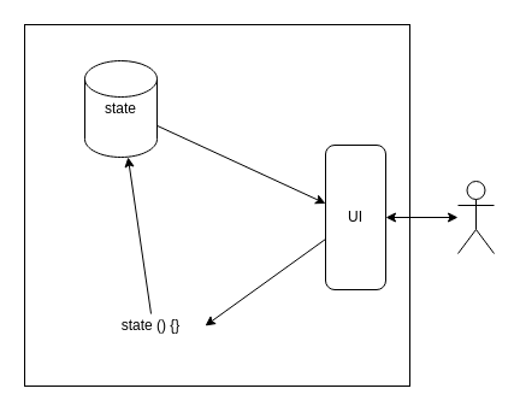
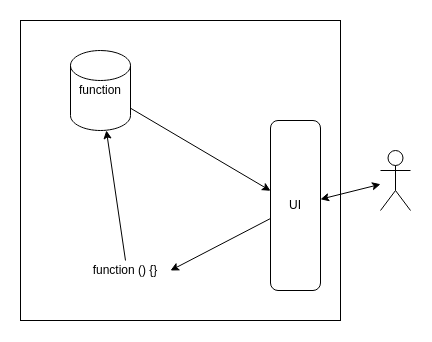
  <mxCell id="0" />
  <mxCell id="1" parent="0" />
  <mxCell id="2" value="" style="rounded=0;whiteSpace=wrap;html=1;" vertex="1" parent="1"><mxGeometry x="20" y="20" width="320" height="300" as="geometry" /></mxCell>
- <mxCell id="3" value="state" style="shape=cylinder2;whiteSpace=wrap;html=1;boundedLbl=1;backgroundOutline=1;size=15;" vertex="1" parent="1"><mxGeometry x="70" y="50" width="60" height="80" as="geometry" /></mxCell>
+ <mxCell id="3" value="function" style="shape=cylinder2;whiteSpace=wrap;html=1;boundedLbl=1;backgroundOutline=1;size=15;" vertex="1" parent="1"><mxGeometry x="70" y="50" width="60" height="80" as="geometry" /></mxCell>
  <mxCell id="4" value="" style="shape=umlActor;verticalLabelPosition=bottom;verticalAlign=top;html=1;outlineConnect=0;" vertex="1" parent="1"><mxGeometry x="380" y="150" width="30" height="60" as="geometry" /></mxCell>
- <mxCell id="5" value="UI" style="rounded=1;whiteSpace=wrap;html=1;" vertex="1" parent="1"><mxGeometry x="270" y="120" width="50" height="120" as="geometry" /></mxCell>
- <mxCell id="6" value="state () {}" style="text;html=1;strokeColor=none;fillColor=none;align=center;verticalAlign=middle;whiteSpace=wrap;rounded=0;" vertex="1" parent="1"><mxGeometry x="80" y="260" width="90" height="20" as="geometry" /></mxCell>
+ <mxCell id="5" value="UI" style="rounded=1;whiteSpace=wrap;html=1;" vertex="1" parent="1"><mxGeometry x="270" y="120" width="50" height="170" as="geometry" /></mxCell>
+ <mxCell id="6" value="function () {}" style="text;html=1;strokeColor=none;fillColor=none;align=center;verticalAlign=middle;whiteSpace=wrap;rounded=0;" vertex="1" parent="1"><mxGeometry x="80" y="260" width="90" height="20" as="geometry" /></mxCell>
  <mxCell id="7" value="" style="endArrow=classic;html=1;" edge="1" parent="1" source="3" target="5"><mxGeometry width="50" height="50" relative="1" as="geometry"><mxPoint x="180" y="290" as="sourcePoint" /><mxPoint x="230" y="240" as="targetPoint" /></mxGeometry></mxCell>
  <mxCell id="8" value="" style="endArrow=classic;html=1;entryX=1;entryY=0.5;entryDx=0;entryDy=0;" edge="1" parent="1" source="5" target="6"><mxGeometry width="50" height="50" relative="1" as="geometry"><mxPoint x="180" y="290" as="sourcePoint" /><mxPoint x="230" y="240" as="targetPoint" /></mxGeometry></mxCell>
  <mxCell id="9" value="" style="endArrow=classic;html=1;exitX=0.5;exitY=0;exitDx=0;exitDy=0;" edge="1" parent="1" source="6" target="3"><mxGeometry width="50" height="50" relative="1" as="geometry"><mxPoint x="180" y="290" as="sourcePoint" /><mxPoint x="230" y="240" as="targetPoint" /></mxGeometry></mxCell>
  <mxCell id="10" value="" style="endArrow=classic;startArrow=classic;html=1;" edge="1" parent="1" source="4" target="5"><mxGeometry width="50" height="50" relative="1" as="geometry"><mxPoint x="180" y="290" as="sourcePoint" /><mxPoint x="230" y="240" as="targetPoint" /></mxGeometry></mxCell>
